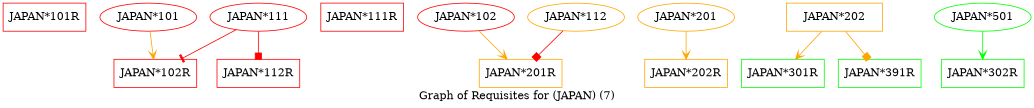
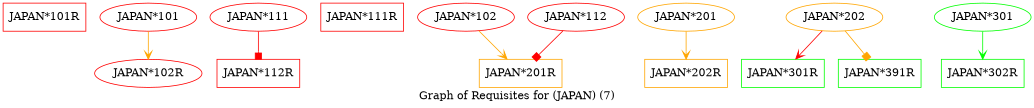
  strict digraph {
    label="Graph of Requisites for (JAPAN) (7)"
    node [color=red shape=box]
    edge [arrowhead=vee color=orange]
    "JAPAN*101R" [height=0.5 width=1.4722]
-   "JAPAN*102R" [height=0.5 width=1.4722]
+   "JAPAN*102R" [height=0.5 shape=ellipse width=1.4722]
    "JAPAN*101" [height=0.5 width=1.7151 shape=""]
    "JAPAN*112R" [height=0.5 width=1.4722]
    "JAPAN*111" [height=0.5 width=1.7151 shape=""]
    "JAPAN*111R" [height=0.5 width=1.4722]
    "JAPAN*201R" [color=orange height=0.5 width=1.4722]
    "JAPAN*102" [height=0.5 width=1.7151 shape=""]
-   "JAPAN*112" [color=orange height=0.5 width=1.7151 shape=""]
+   "JAPAN*112" [height=0.5 width=1.7151 shape=""]
    "JAPAN*202R" [color=orange height=0.5 width=1.4722]
    "JAPAN*201" [color=orange height=0.5 width=1.7151 shape=""]
    "JAPAN*301R" [color=green height=0.5 width=1.4722]
-   "JAPAN*202" [color=orange height=0.5 width=1.7151]
+   "JAPAN*202" [color=orange height=0.5 width=1.7151 shape=""]
    "JAPAN*391R" [color=green height=0.5 width=1.4722]
    "JAPAN*302R" [color=green height=0.5 width=1.4722]
-   "JAPAN*301" [color=green height=0.5 width=1.7151 label="JAPAN*501" shape=""]
+   "JAPAN*301" [color=green height=0.5 width=1.7151 shape=""]
    "JAPAN*101" -> "JAPAN*102R"
-   "JAPAN*111" -> "JAPAN*102R" [arrowhead=tee color=red]
    "JAPAN*111" -> "JAPAN*112R" [arrowhead=box color=red]
    "JAPAN*102" -> "JAPAN*201R"
    "JAPAN*112" -> "JAPAN*201R" [arrowhead=box color=red]
    "JAPAN*201" -> "JAPAN*202R"
-   "JAPAN*202" -> "JAPAN*301R"
+   "JAPAN*202" -> "JAPAN*301R" [color=red]
    "JAPAN*202" -> "JAPAN*391R" [arrowhead=box]
    "JAPAN*301" -> "JAPAN*302R" [color=green]
  }
